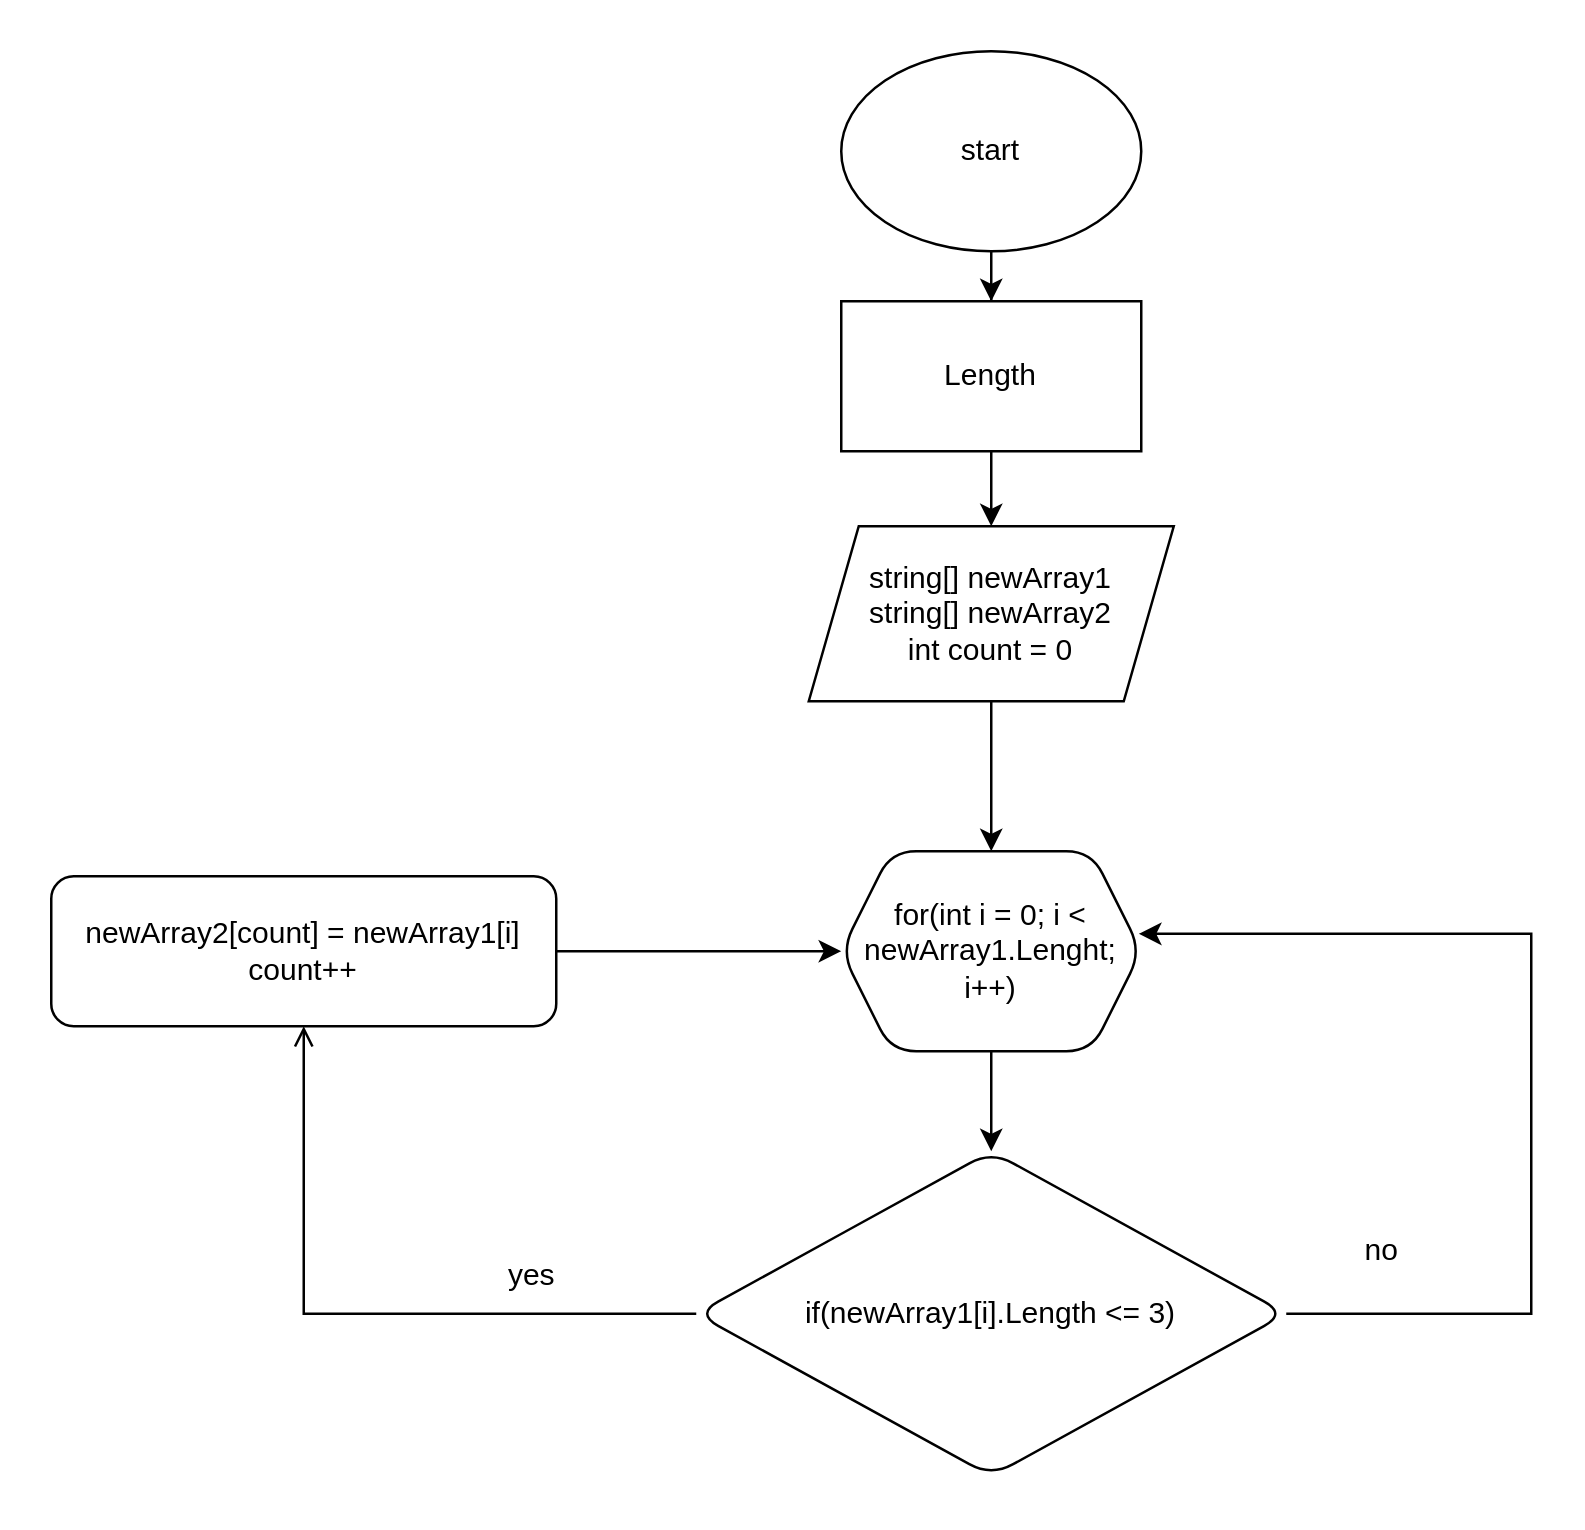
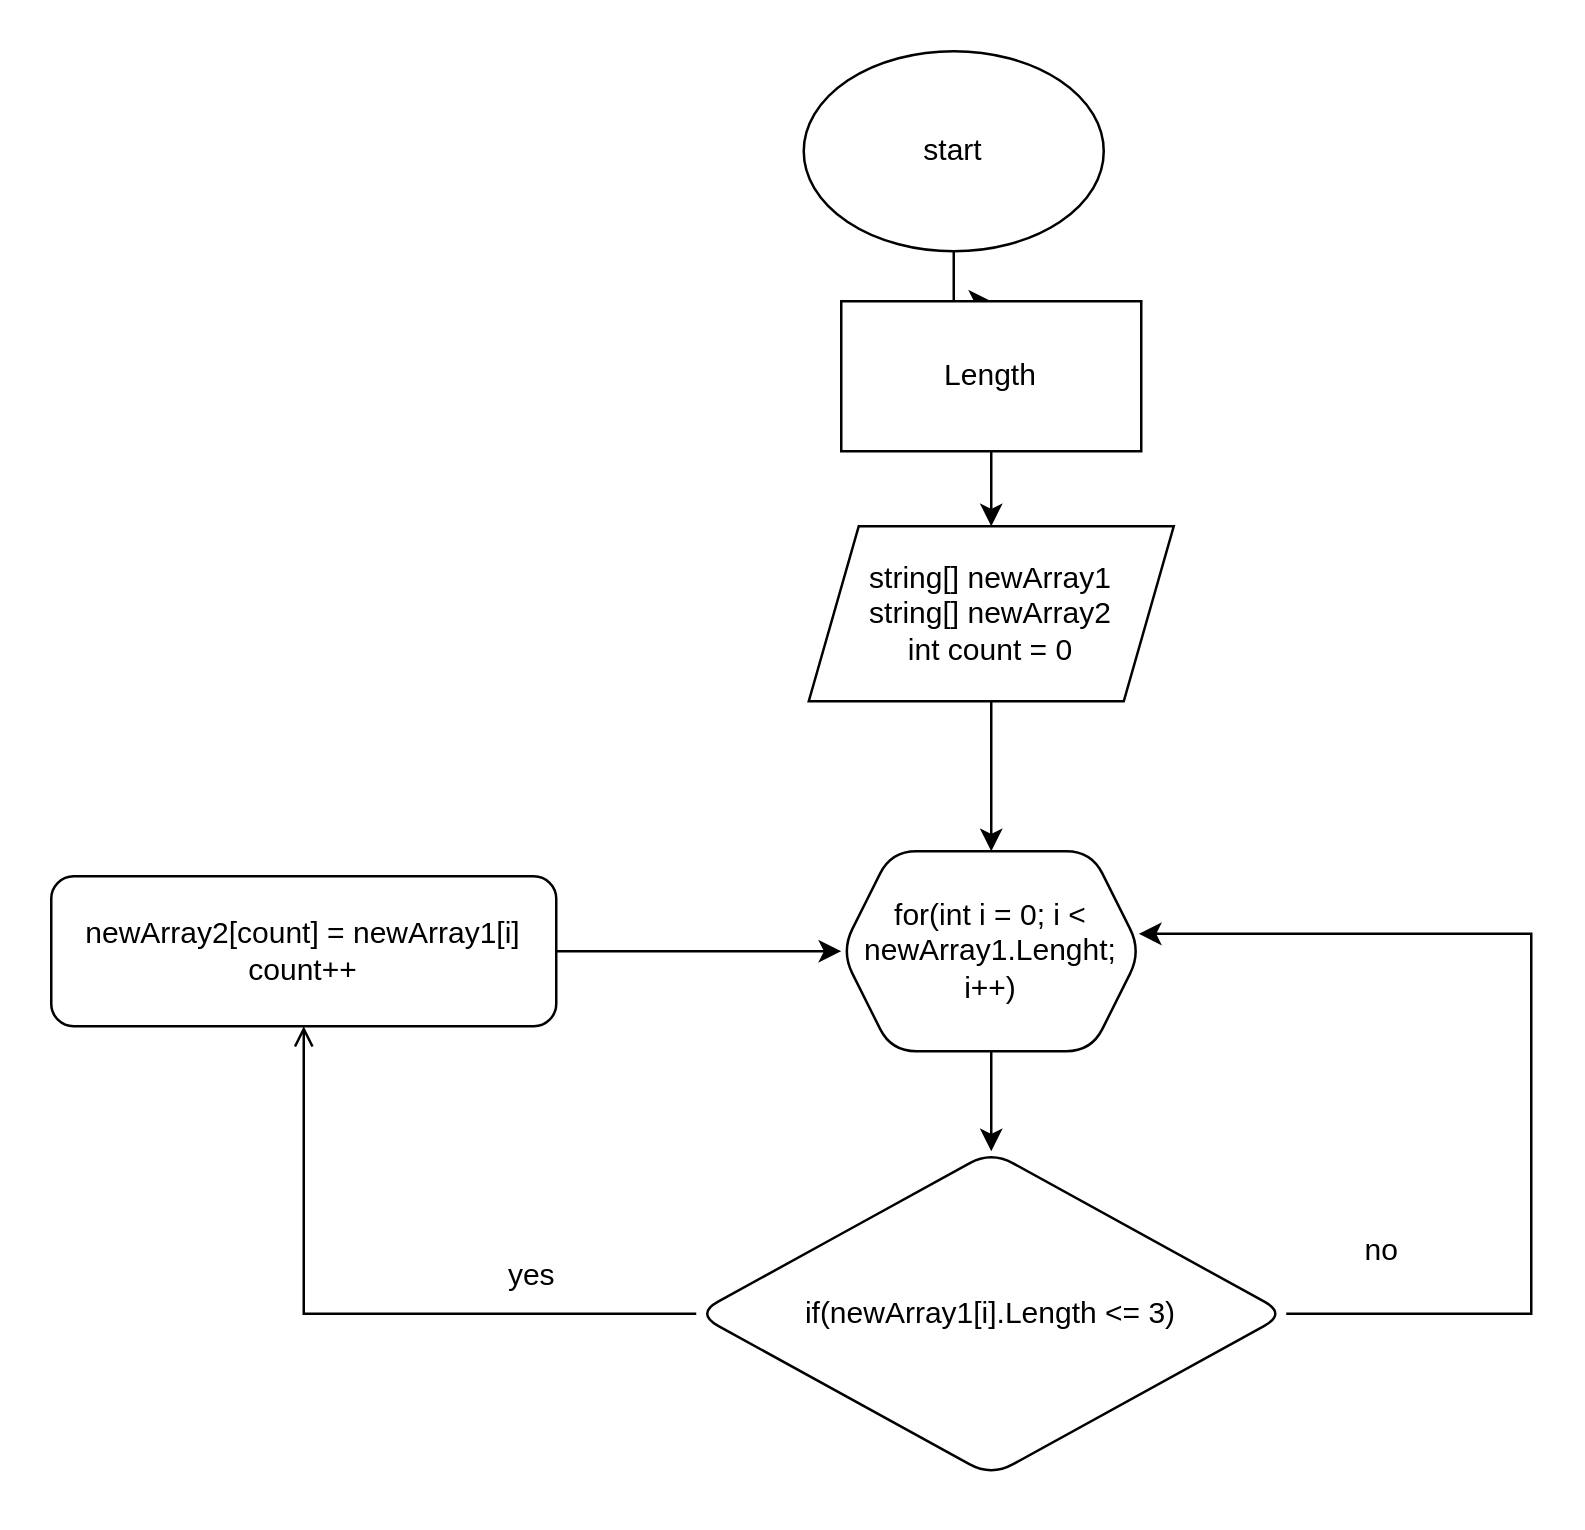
  <mxCell id="0" />
  <mxCell id="1" parent="0" />
  <mxCell id="2" value="" style="edgeStyle=orthogonalEdgeStyle;rounded=0;orthogonalLoop=1;jettySize=auto;html=1;" edge="1" parent="1" source="3" target="14"><mxGeometry relative="1" as="geometry" /></mxCell>
- <mxCell id="3" value="start" style="ellipse;whiteSpace=wrap;html=1;" vertex="1" parent="1"><mxGeometry x="336" y="20" width="120" height="80" as="geometry" /></mxCell>
+ <mxCell id="3" value="start" style="ellipse;whiteSpace=wrap;html=1;" vertex="1" parent="1"><mxGeometry x="321" y="20" width="120" height="80" as="geometry" /></mxCell>
  <mxCell id="4" value="" style="edgeStyle=orthogonalEdgeStyle;rounded=0;orthogonalLoop=1;jettySize=auto;html=1;" edge="1" parent="1" source="5" target="8"><mxGeometry relative="1" as="geometry" /></mxCell>
  <mxCell id="5" value="for(int i = 0; i &amp;lt; newArray1.Lenght; i++)" style="shape=hexagon;perimeter=hexagonPerimeter2;whiteSpace=wrap;html=1;fixedSize=1;rounded=1;" vertex="1" parent="1"><mxGeometry x="336" y="340" width="120" height="80" as="geometry" /></mxCell>
  <mxCell id="6" style="edgeStyle=orthogonalEdgeStyle;rounded=0;orthogonalLoop=1;jettySize=auto;html=1;entryX=0.992;entryY=0.413;entryDx=0;entryDy=0;entryPerimeter=0;" edge="1" parent="1" source="8" target="5"><mxGeometry relative="1" as="geometry"><Array as="points"><mxPoint x="612" y="525" /><mxPoint x="612" y="373" /></Array></mxGeometry></mxCell>
  <mxCell id="7" value="" style="edgeStyle=orthogonalEdgeStyle;rounded=0;orthogonalLoop=1;jettySize=auto;html=1;endArrow=open;" edge="1" parent="1" source="8" target="11"><mxGeometry relative="1" as="geometry" /></mxCell>
  <mxCell id="8" value="if(newArray1[i].Length &amp;lt;= 3)" style="rhombus;whiteSpace=wrap;html=1;rounded=1;" vertex="1" parent="1"><mxGeometry x="278" y="460" width="236" height="130" as="geometry" /></mxCell>
  <mxCell id="9" value="no" style="text;html=1;align=center;verticalAlign=middle;resizable=0;points=[];autosize=1;strokeColor=none;fillColor=none;" vertex="1" parent="1"><mxGeometry x="532" y="485" width="40" height="30" as="geometry" /></mxCell>
  <mxCell id="10" style="edgeStyle=orthogonalEdgeStyle;rounded=0;orthogonalLoop=1;jettySize=auto;html=1;" edge="1" parent="1" source="11" target="5"><mxGeometry relative="1" as="geometry" /></mxCell>
  <mxCell id="11" value="newArray2[count] = newArray1[i]&lt;br&gt;count++" style="whiteSpace=wrap;html=1;rounded=1;" vertex="1" parent="1"><mxGeometry x="20" y="350" width="202" height="60" as="geometry" /></mxCell>
  <mxCell id="12" value="yes" style="text;html=1;align=center;verticalAlign=middle;resizable=0;points=[];autosize=1;strokeColor=none;fillColor=none;" vertex="1" parent="1"><mxGeometry x="192" y="495" width="40" height="30" as="geometry" /></mxCell>
  <mxCell id="13" value="" style="edgeStyle=orthogonalEdgeStyle;rounded=0;orthogonalLoop=1;jettySize=auto;html=1;" edge="1" parent="1" source="14" target="16"><mxGeometry relative="1" as="geometry" /></mxCell>
  <mxCell id="14" value="Length" style="whiteSpace=wrap;html=1;" vertex="1" parent="1"><mxGeometry x="336" y="120" width="120" height="60" as="geometry" /></mxCell>
  <mxCell id="15" style="edgeStyle=orthogonalEdgeStyle;rounded=0;orthogonalLoop=1;jettySize=auto;html=1;entryX=0.5;entryY=0;entryDx=0;entryDy=0;" edge="1" parent="1" source="16" target="5"><mxGeometry relative="1" as="geometry" /></mxCell>
  <mxCell id="16" value="string[] newArray1&lt;br style=&quot;border-color: var(--border-color);&quot;&gt;string[] newArray2&lt;br style=&quot;border-color: var(--border-color);&quot;&gt;int count = 0" style="shape=parallelogram;perimeter=parallelogramPerimeter;whiteSpace=wrap;html=1;fixedSize=1;" vertex="1" parent="1"><mxGeometry x="323" y="210" width="146" height="70" as="geometry" /></mxCell>
